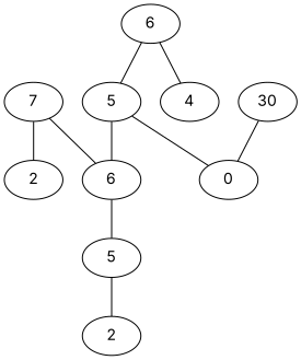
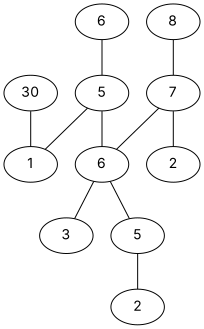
  graph {
    fontname=Inter
    node [fontname=Inter]
    edge [fontname=Inter]
    n1 [label=30]
-   n2 [label=0]
+   n2 [label=1]
    n3 [label=6]
-   n4 [label=4]
    n5 [label=5]
+   n6 [label=8]
    n7 [label=7]
    n8 [label=6]
+   n9 [label=3]
    n10 [label=5]
    n11 [label=2]
    n12 [label=2]
    n1 -- n2
-   n3 -- n4
    n3 -- n5
    n5 -- n2
    n5 -- n8
+   n6 -- n7
    n7 -- n8
    n7 -- n12
+   n8 -- n9
    n8 -- n10
    n10 -- n11
  }
